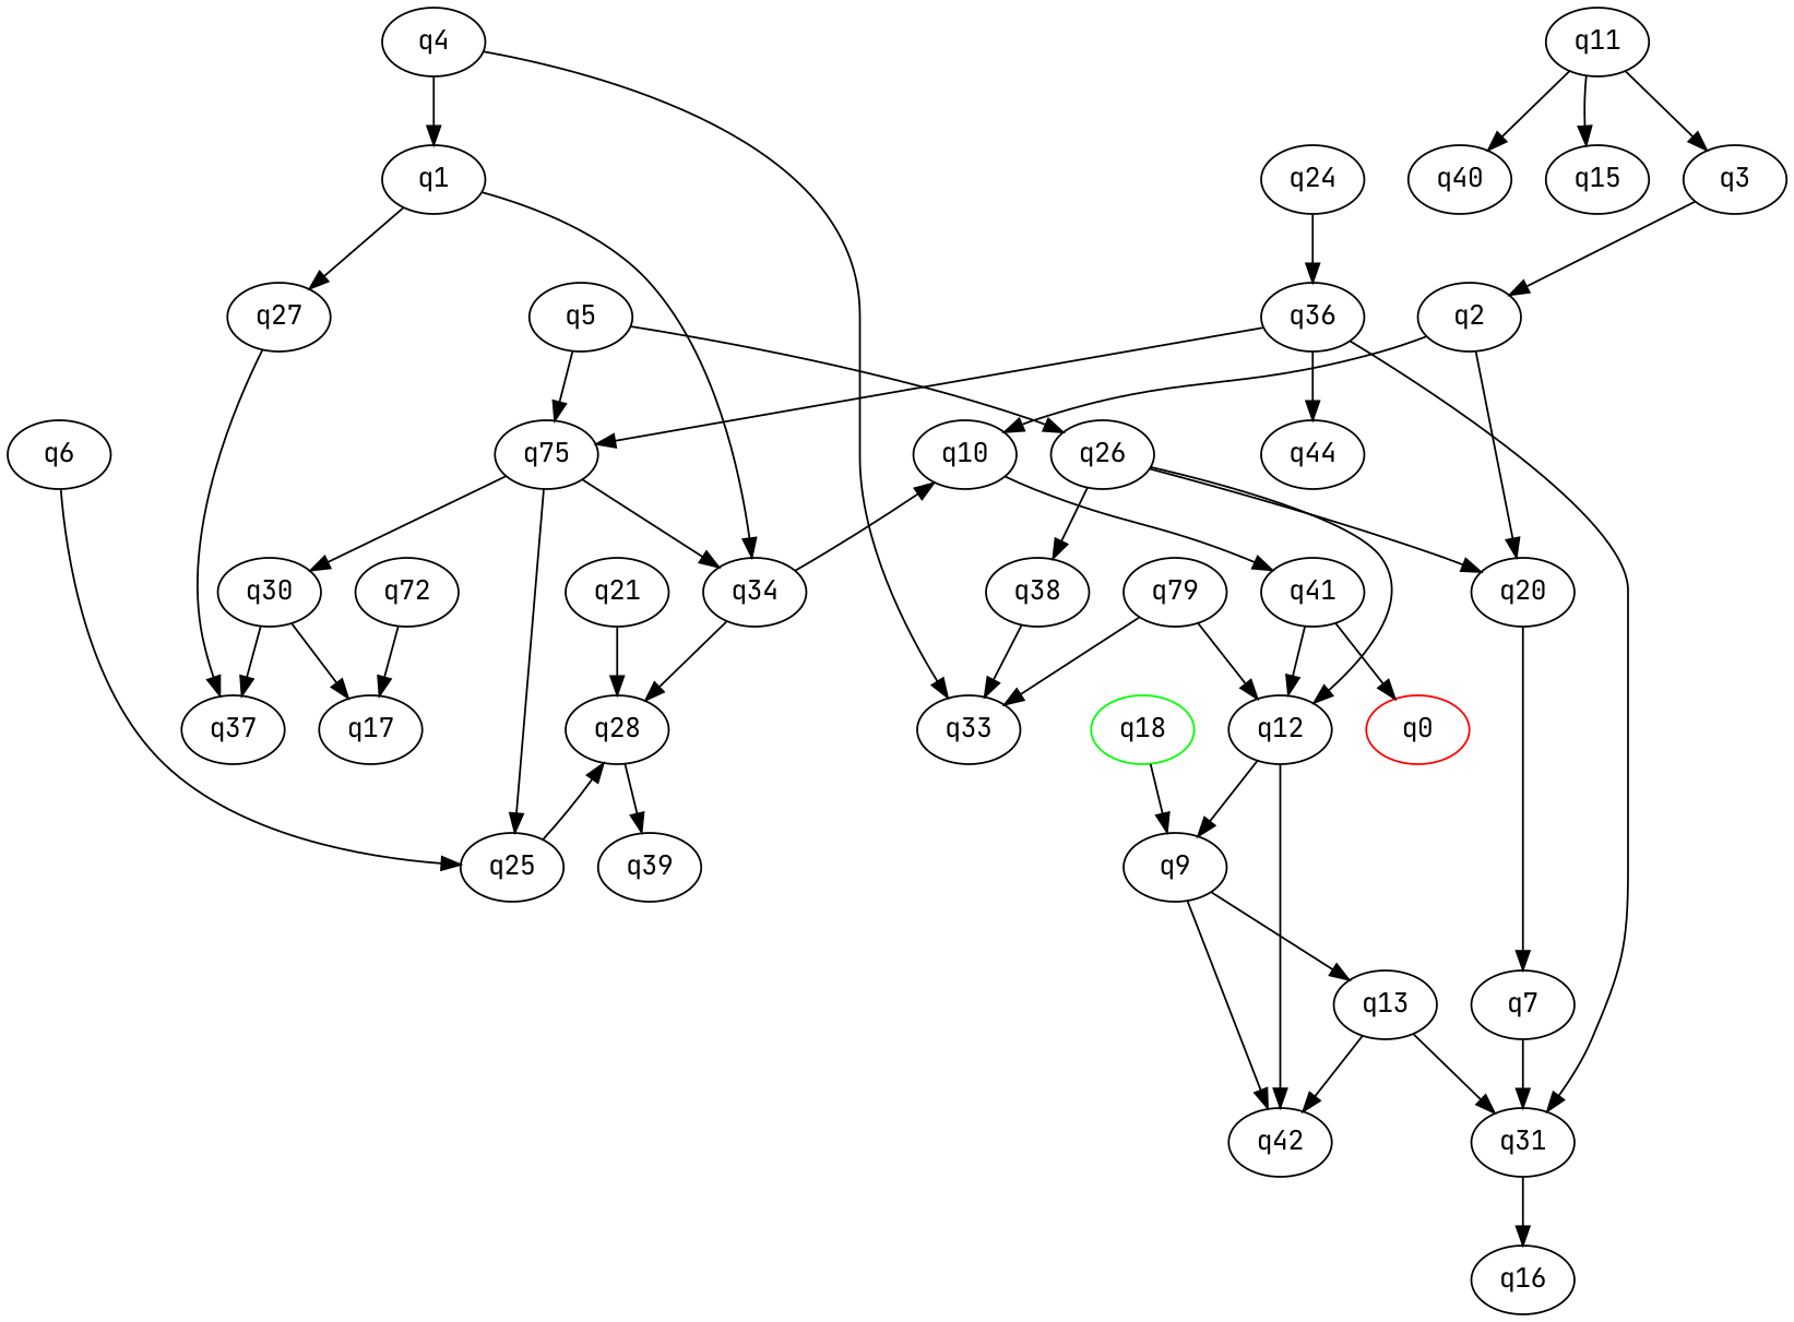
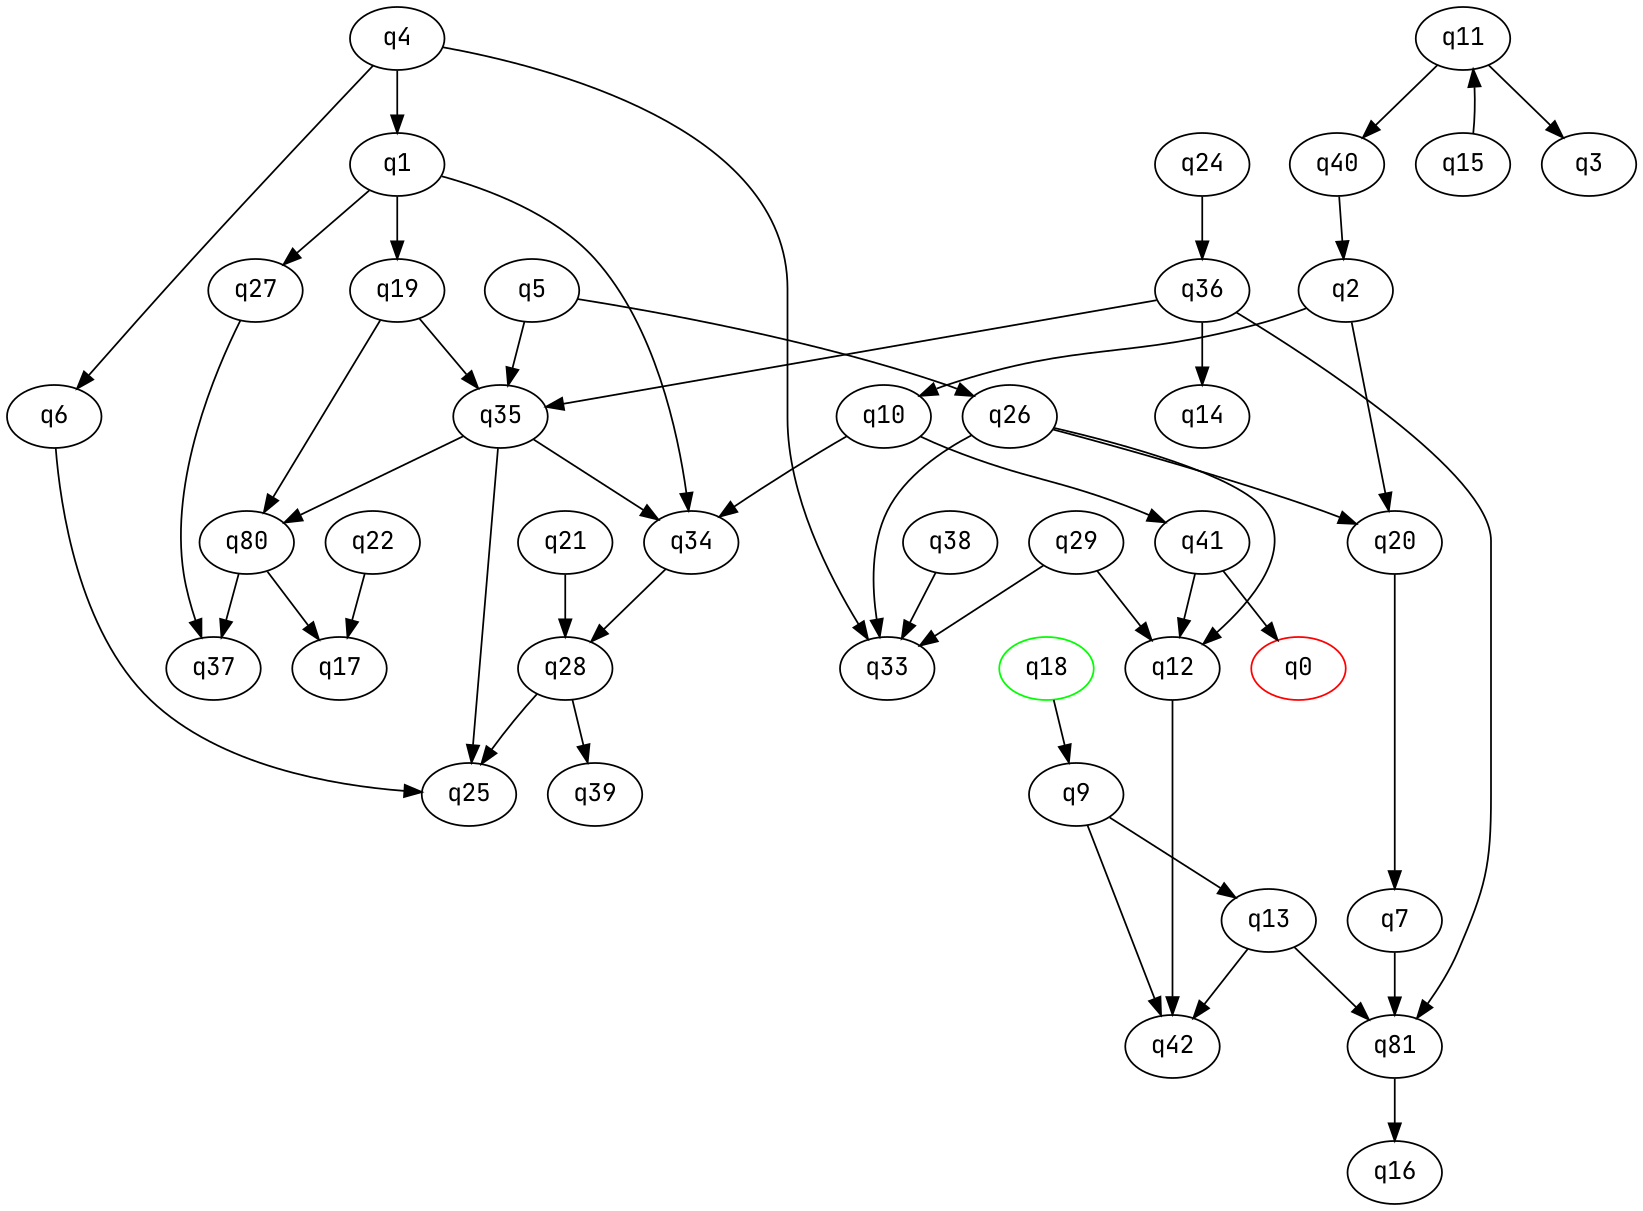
  digraph {
    fontname="JetBrains Mono"
    node [fontname="JetBrains Mono"]
    edge [fontname="JetBrains Mono"]
    q18 [color=green initial=1]
    q9
    q13
    q42
    q0 [color=red final=1]
    q1
+   q19
    q27
    q34
-   q35 [label=q75]
-   q30
+   q35
+   q30 [label=q80]
    q37
    q10
    q28
    q25
    q17
    q41
    q39
    q2
    q20
    q7
    q12
-   q31
+   q31 [label=q81]
    q3
    q4
    q6
    q33
    q5
    q26
    q16
    q11
    q40
    q15
    q21
-   q22 [label=q72]
+   q22
    q24
    q36
-   q14 [label=q44]
-   q29 [label=q79]
+   q14
+   q29
    q38
    q18 -> q9
    q9 -> q13
    q9 -> q42
    q13 -> q42
    q13 -> q31
+   q1 -> q19
    q1 -> q27
    q1 -> q34
+   q19 -> q35
+   q19 -> q30
    q27 -> q37
-   q34 -> q10
+   q10 -> q34
    q34 -> q28
    q35 -> q34
    q35 -> q30
    q35 -> q25
    q30 -> q37
    q30 -> q17
    q10 -> q41
    q28 -> q39
-   q25 -> q28
+   q28 -> q25
    q41 -> q0
    q41 -> q12
    q2 -> q10
    q2 -> q20
    q20 -> q7
    q7 -> q31
-   q12 -> q9
    q12 -> q42
    q31 -> q16
-   q3 -> q2
+   q40 -> q2
    q4 -> q1
+   q4 -> q6
    q4 -> q33
    q6 -> q25
    q5 -> q35
    q5 -> q26
    q26 -> q20
    q26 -> q12
-   q26 -> q38
+   q26 -> q33
    q11 -> q3
    q11 -> q40
-   q11 -> q15
+   q15 -> q11
    q21 -> q28
    q22 -> q17
    q24 -> q36
    q36 -> q35
    q36 -> q31
    q36 -> q14
    q29 -> q12
    q29 -> q33
    q38 -> q33
  }
